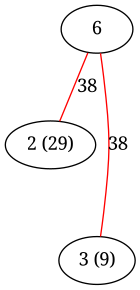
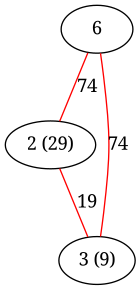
  graph {
    fontname="Noto Serif"
    node [fontname="Noto Serif"]
    edge [color=red fontname="Noto Serif"]
    n1 [label="2 (29)"]
    n2 [label="3 (9)"]
    n3 [label=6]
-   n3 -- n1 [label=38]
-   n3 -- n2 [label=38]
+   n1 -- n2 [label=19]
+   n3 -- n1 [label=74]
+   n3 -- n2 [label=74]
  }
